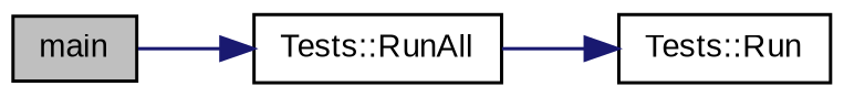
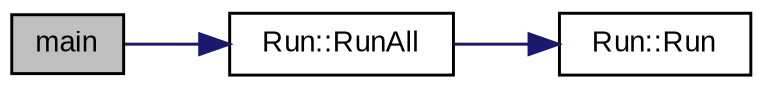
  digraph {
    fontname="Liberation Sans"
    rankdir=LR
    node [color=black fillcolor=white fontname="Liberation Sans" fontsize=10 shape=record style=filled]
    edge [color=midnightblue fontname="Liberation Sans" fontsize=10 labelfontname=Helvetica labelfontsize=10 style=solid]
    n1 [fillcolor=grey75 fontcolor=black height=0.2 label=main width=0.4]
-   n2 [height=0.2 label="Tests::RunAll" width=0.4]
-   n3 [height=0.2 label="Tests::Run" width=0.4]
+   n2 [height=0.2 label="Run::RunAll" width=0.4]
+   n3 [height=0.2 label="Run::Run" width=0.4]
    n1 -> n2
    n2 -> n3
  }
